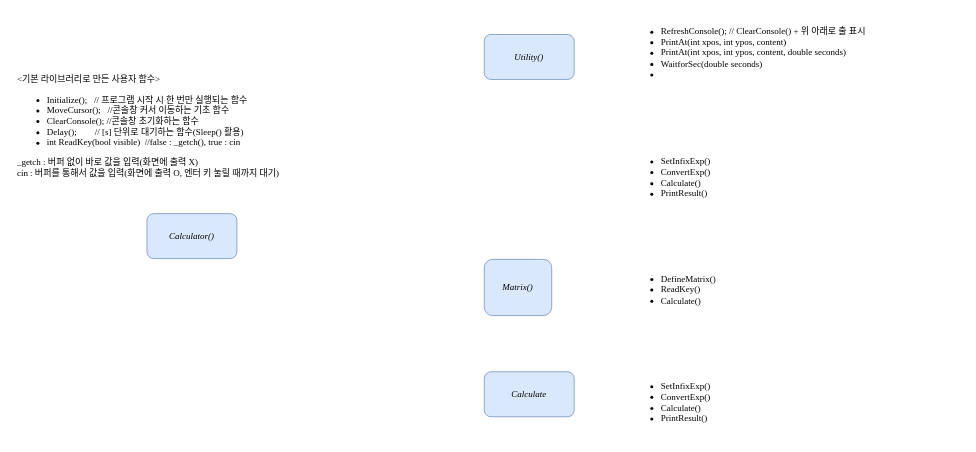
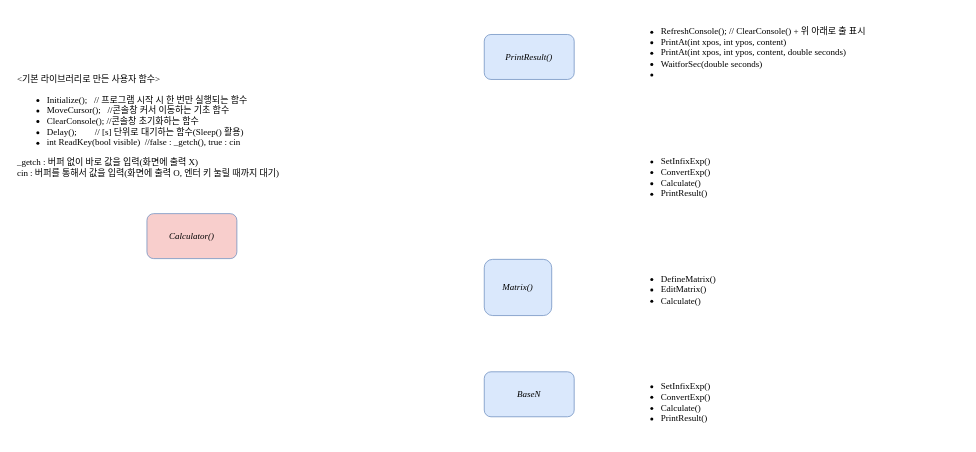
  <mxCell id="0" />
  <mxCell id="1" parent="0" />
- <mxCell id="2" value="Calculator()" style="rounded=1;whiteSpace=wrap;html=1;fillColor=#dae8fc;strokeColor=#6c8ebf;fontFamily=Lucida Console;fontStyle=2" vertex="1" parent="1"><mxGeometry x="195" y="284.5" width="120" height="60" as="geometry" /></mxCell>
- <mxCell id="3" value="Utility()" style="rounded=1;whiteSpace=wrap;html=1;fillColor=#dae8fc;strokeColor=#6c8ebf;fontFamily=Lucida Console;fontStyle=2" vertex="1" parent="1"><mxGeometry x="645" y="45.5" width="120" height="60" as="geometry" /></mxCell>
+ <mxCell id="2" value="Calculator()" style="rounded=1;whiteSpace=wrap;html=1;fillColor=#f8cecc;strokeColor=#6c8ebf;fontFamily=Lucida Console;fontStyle=2;" vertex="1" parent="1"><mxGeometry x="195" y="284.5" width="120" height="60" as="geometry" /></mxCell>
+ <mxCell id="3" value="PrintResult()" style="rounded=1;whiteSpace=wrap;html=1;fillColor=#dae8fc;strokeColor=#6c8ebf;fontFamily=Lucida Console;fontStyle=2" vertex="1" parent="1"><mxGeometry x="645" y="45.5" width="120" height="60" as="geometry" /></mxCell>
  <mxCell id="4" value="Matrix()" style="rounded=1;whiteSpace=wrap;html=1;fillColor=#dae8fc;strokeColor=#6c8ebf;fontFamily=Lucida Console;fontStyle=2" vertex="1" parent="1"><mxGeometry x="645" y="345.5" width="90" height="75" as="geometry" /></mxCell>
- <mxCell id="5" value="Calculate" style="rounded=1;whiteSpace=wrap;html=1;fillColor=#dae8fc;strokeColor=#6c8ebf;fontFamily=Lucida Console;fontStyle=2" vertex="1" parent="1"><mxGeometry x="645" y="495.5" width="120" height="60" as="geometry" /></mxCell>
+ <mxCell id="5" value="BaseN" style="rounded=1;whiteSpace=wrap;html=1;fillColor=#dae8fc;strokeColor=#6c8ebf;fontFamily=Lucida Console;fontStyle=2" vertex="1" parent="1"><mxGeometry x="645" y="495.5" width="120" height="60" as="geometry" /></mxCell>
  <mxCell id="6" value="&lt;div&gt;&lt;/div&gt;&lt;div&gt;&lt;br&gt;&lt;/div&gt;&lt;span&gt;&amp;lt;기본 라이브러리로 만든 사용자 함수&amp;gt;&lt;/span&gt;&lt;br&gt;&lt;ul&gt;&lt;li&gt;&lt;span&gt;Initialize();&amp;nbsp; &amp;nbsp;// 프로그램 시작 시 한 번만 실행되는 함수&lt;/span&gt;&lt;/li&gt;&lt;li&gt;&lt;span&gt;MoveCursor();&amp;nbsp; &amp;nbsp;//콘솔창 커서 이동하는 기초 함수&lt;/span&gt;&lt;/li&gt;&lt;li&gt;&lt;span&gt;ClearConsole(); //콘솔창 초기화하는 함수&lt;/span&gt;&lt;/li&gt;&lt;li&gt;&lt;span&gt;Delay();&amp;nbsp; &amp;nbsp; &amp;nbsp; &amp;nbsp; // [s] 단위로 대기하는 함수(Sleep() 활용)&lt;/span&gt;&lt;/li&gt;&lt;li&gt;int ReadKey(bool visible)&amp;nbsp; //false : _getch(), true : cin&lt;/li&gt;&lt;/ul&gt;_getch : 버퍼 없이 바로 값을 입력(화면에 출력 X)&lt;br&gt;cin : 버퍼를 통해서 값을 입력(화면에 출력 O, 엔터 키 눌릴 때까지 대기)&lt;br&gt;" style="text;html=1;align=left;verticalAlign=middle;resizable=0;points=[];;autosize=1;fontFamily=Lucida Console;fontStyle=0" vertex="1" parent="1"><mxGeometry x="20" y="80.5" width="470" height="160" as="geometry" /></mxCell>
  <mxCell id="7" value="&lt;ul&gt;&lt;li&gt;RefreshConsole(); // ClearConsole() + 위 아래로 출 표시&lt;/li&gt;&lt;li&gt;PrintAt(int xpos, int ypos, content)&lt;/li&gt;&lt;li&gt;PrintAt(int xpos, int ypos, content, double seconds)&lt;/li&gt;&lt;li&gt;WaitforSec(double seconds)&lt;/li&gt;&lt;li&gt;&lt;br&gt;&lt;/li&gt;&lt;/ul&gt;" style="text;html=1;align=left;verticalAlign=middle;resizable=0;points=[];;autosize=1;fontFamily=Lucida Console;" vertex="1" parent="1"><mxGeometry x="839" y="20" width="440" height="100" as="geometry" /></mxCell>
  <mxCell id="8" value="&lt;ul&gt;&lt;li&gt;SetInfixExp()&lt;br&gt;&lt;/li&gt;&lt;li&gt;ConvertExp()&lt;/li&gt;&lt;li&gt;Calculate()&lt;/li&gt;&lt;li&gt;PrintResult()&lt;/li&gt;&lt;/ul&gt;" style="text;html=1;align=left;verticalAlign=middle;resizable=0;points=[];;autosize=1;fontFamily=Lucida Console;" vertex="1" parent="1"><mxGeometry x="839" y="190.5" width="150" height="90" as="geometry" /></mxCell>
- <mxCell id="9" value="&lt;ul&gt;&lt;li&gt;DefineMatrix()&lt;/li&gt;&lt;li&gt;ReadKey()&lt;/li&gt;&lt;li&gt;Calculate()&lt;/li&gt;&lt;/ul&gt;" style="text;html=1;align=left;verticalAlign=middle;resizable=0;points=[];;autosize=1;fontFamily=Lucida Console;" vertex="1" parent="1"><mxGeometry x="839" y="350.5" width="160" height="70" as="geometry" /></mxCell>
+ <mxCell id="9" value="&lt;ul&gt;&lt;li&gt;DefineMatrix()&lt;/li&gt;&lt;li&gt;EditMatrix()&lt;/li&gt;&lt;li&gt;Calculate()&lt;/li&gt;&lt;/ul&gt;" style="text;html=1;align=left;verticalAlign=middle;resizable=0;points=[];;autosize=1;fontFamily=Lucida Console;" vertex="1" parent="1"><mxGeometry x="839" y="350.5" width="160" height="70" as="geometry" /></mxCell>
  <mxCell id="10" value="&lt;ul&gt;&lt;li&gt;SetInfixExp()&lt;br&gt;&lt;/li&gt;&lt;li&gt;ConvertExp()&lt;/li&gt;&lt;li&gt;Calculate()&lt;/li&gt;&lt;li&gt;PrintResult()&lt;/li&gt;&lt;/ul&gt;" style="text;html=1;align=left;verticalAlign=middle;resizable=0;points=[];;autosize=1;fontFamily=Lucida Console;" vertex="1" parent="1"><mxGeometry x="839" y="490.5" width="150" height="90" as="geometry" /></mxCell>
